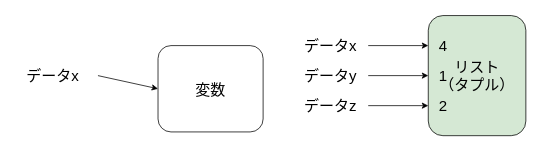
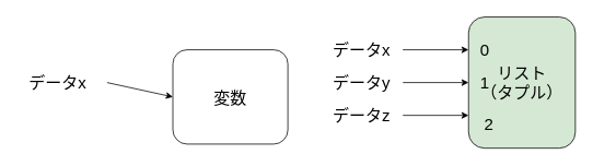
  <mxCell id="0" />
  <mxCell id="1" parent="0" />
  <mxCell id="2" value="変数" style="rounded=1;whiteSpace=wrap;html=1;fontSize=20;" vertex="1" parent="1"><mxGeometry x="210" y="60" width="140" height="115" as="geometry" /></mxCell>
  <mxCell id="3" value="リスト&lt;br&gt;（タプル）" style="rounded=1;whiteSpace=wrap;html=1;fontSize=20;fillColor=#d5e8d4;" vertex="1" parent="1"><mxGeometry x="570" y="20" width="130" height="160" as="geometry" /></mxCell>
  <mxCell id="4" value="" style="endArrow=classic;html=1;fontSize=20;entryX=0;entryY=0.5;entryDx=0;entryDy=0;" edge="1" parent="1" target="2"><mxGeometry width="50" height="50" relative="1" as="geometry"><mxPoint y="100" as="sourcePoint" x="130" /><mxPoint x="210" y="350" as="targetPoint" /></mxGeometry></mxCell>
  <mxCell id="5" value="データx" style="text;html=1;strokeColor=none;fillColor=none;align=center;verticalAlign=middle;whiteSpace=wrap;rounded=0;fontSize=20;" vertex="1" parent="1"><mxGeometry x="20" y="90" width="100" height="20" as="geometry" /></mxCell>
  <mxCell id="6" value="データx" style="text;html=1;strokeColor=none;fillColor=none;align=center;verticalAlign=middle;whiteSpace=wrap;rounded=0;fontSize=20;" vertex="1" parent="1"><mxGeometry x="390" y="50" width="100" height="20" as="geometry" /></mxCell>
  <mxCell id="7" value="" style="endArrow=classic;html=1;fontSize=20;entryX=0;entryY=0.25;entryDx=0;entryDy=0;" edge="1" parent="1" target="3"><mxGeometry width="50" height="50" relative="1" as="geometry"><mxPoint x="490" y="60" as="sourcePoint" /><mxPoint x="580" y="-50" as="targetPoint" /></mxGeometry></mxCell>
  <mxCell id="8" value="" style="endArrow=classic;html=1;fontSize=20;entryX=0;entryY=0.5;entryDx=0;entryDy=0;" edge="1" parent="1" target="3"><mxGeometry width="50" height="50" relative="1" as="geometry"><mxPoint x="490" y="100" as="sourcePoint" /><mxPoint x="580" y="70" as="targetPoint" /></mxGeometry></mxCell>
  <mxCell id="9" value="データy" style="text;html=1;strokeColor=none;fillColor=none;align=center;verticalAlign=middle;whiteSpace=wrap;rounded=0;fontSize=20;" vertex="1" parent="1"><mxGeometry x="390" y="90" width="100" height="20" as="geometry" /></mxCell>
  <mxCell id="10" value="データz" style="text;html=1;strokeColor=none;fillColor=none;align=center;verticalAlign=middle;whiteSpace=wrap;rounded=0;fontSize=20;" vertex="1" parent="1"><mxGeometry x="390" y="130" width="100" height="20" as="geometry" /></mxCell>
  <mxCell id="11" value="" style="endArrow=classic;html=1;fontSize=20;entryX=0;entryY=0.75;entryDx=0;entryDy=0;" edge="1" parent="1" target="3"><mxGeometry width="50" height="50" relative="1" as="geometry"><mxPoint x="490" y="140" as="sourcePoint" /><mxPoint x="580" y="110" as="targetPoint" /></mxGeometry></mxCell>
- <mxCell id="12" value="4" style="text;html=1;strokeColor=none;fillColor=none;align=center;verticalAlign=middle;whiteSpace=wrap;rounded=0;fontSize=20;" vertex="1" parent="1"><mxGeometry x="570" y="50" width="40" height="20" as="geometry" /></mxCell>
+ <mxCell id="12" value="0" style="text;html=1;strokeColor=none;fillColor=none;align=center;verticalAlign=middle;whiteSpace=wrap;rounded=0;fontSize=20;" vertex="1" parent="1"><mxGeometry x="570" y="50" width="40" height="20" as="geometry" /></mxCell>
  <mxCell id="13" value="1&lt;span style=&quot;color: rgba(0 , 0 , 0 , 0) ; font-family: monospace ; font-size: 0px&quot;&gt;%3CmxGraphModel%3E%3Croot%3E%3CmxCell%20id%3D%220%22%2F%3E%3CmxCell%20id%3D%221%22%20parent%3D%220%22%2F%3E%3CmxCell%20id%3D%222%22%20value%3D%220%22%20style%3D%22text%3Bhtml%3D1%3BstrokeColor%3Dnone%3BfillColor%3Dnone%3Balign%3Dcenter%3BverticalAlign%3Dmiddle%3BwhiteSpace%3Dwrap%3Brounded%3D0%3BfontSize%3D20%3B%22%20vertex%3D%221%22%20parent%3D%221%22%3E%3CmxGeometry%20x%3D%22440%22%20y%3D%22230%22%20width%3D%2240%22%20height%3D%2220%22%20as%3D%22geometry%22%2F%3E%3C%2FmxCell%3E%3C%2Froot%3E%3C%2FmxGraphModel%3E&lt;/span&gt;" style="text;html=1;strokeColor=none;fillColor=none;align=center;verticalAlign=middle;whiteSpace=wrap;rounded=0;fontSize=20;" vertex="1" parent="1"><mxGeometry x="570" y="90" width="40" height="20" as="geometry" /></mxCell>
- <mxCell id="14" value="2" style="text;html=1;strokeColor=none;fillColor=none;align=center;verticalAlign=middle;whiteSpace=wrap;rounded=0;fontSize=20;" vertex="1" parent="1"><mxGeometry x="570" y="130" width="40" height="20" as="geometry" /></mxCell>
+ <mxCell id="14" value="2" style="text;html=1;strokeColor=none;fillColor=none;align=center;verticalAlign=middle;whiteSpace=wrap;rounded=0;fontSize=20;" vertex="1" parent="1"><mxGeometry x="575" y="140" width="40" height="20" as="geometry" /></mxCell>
